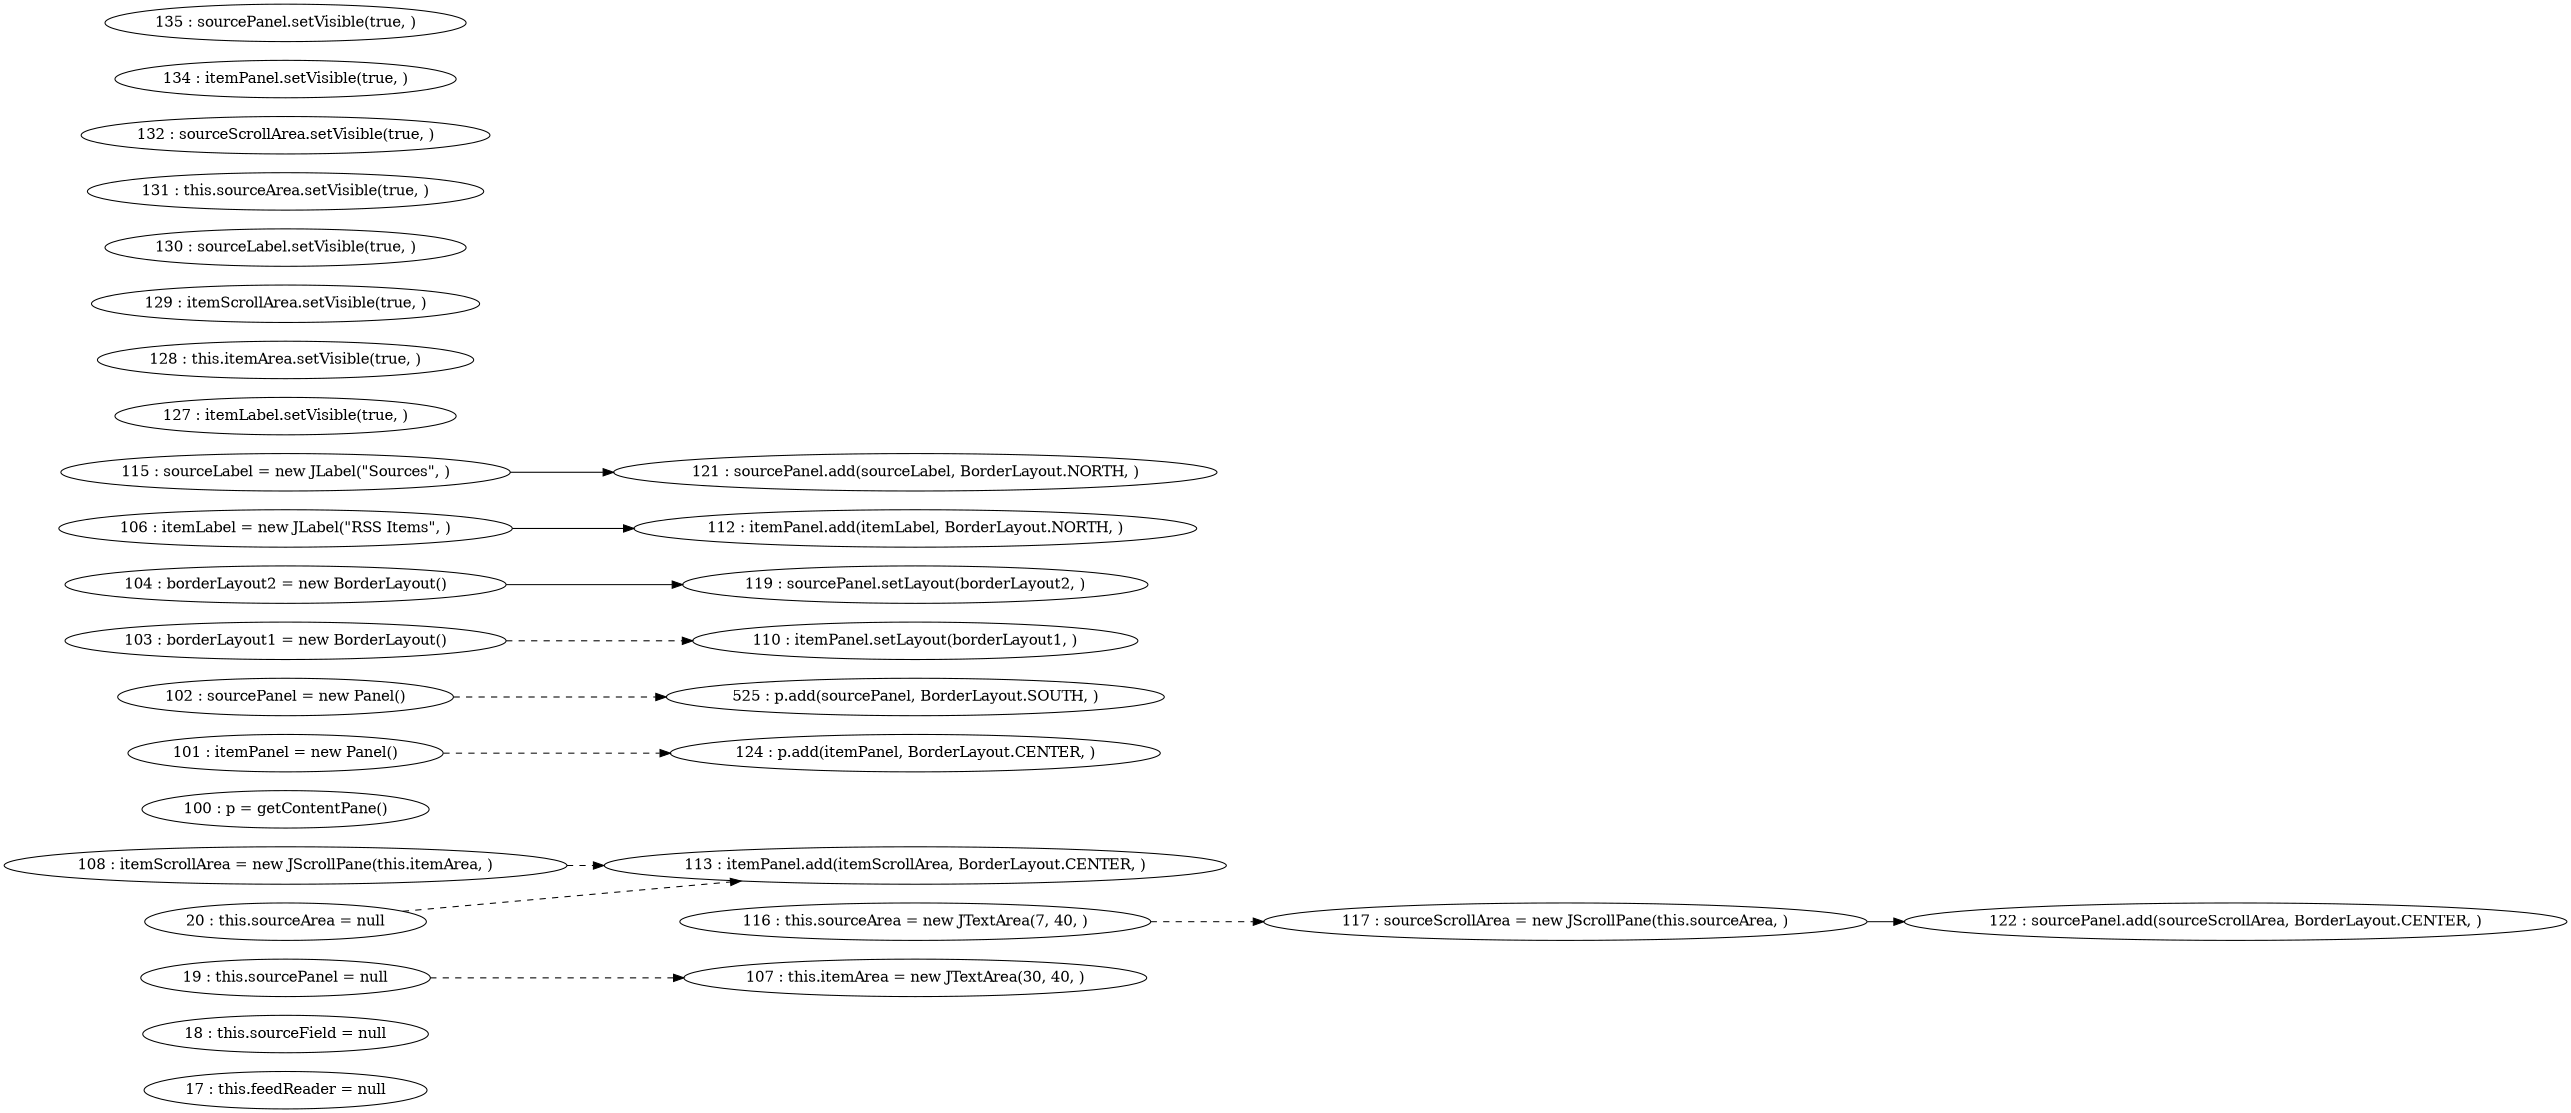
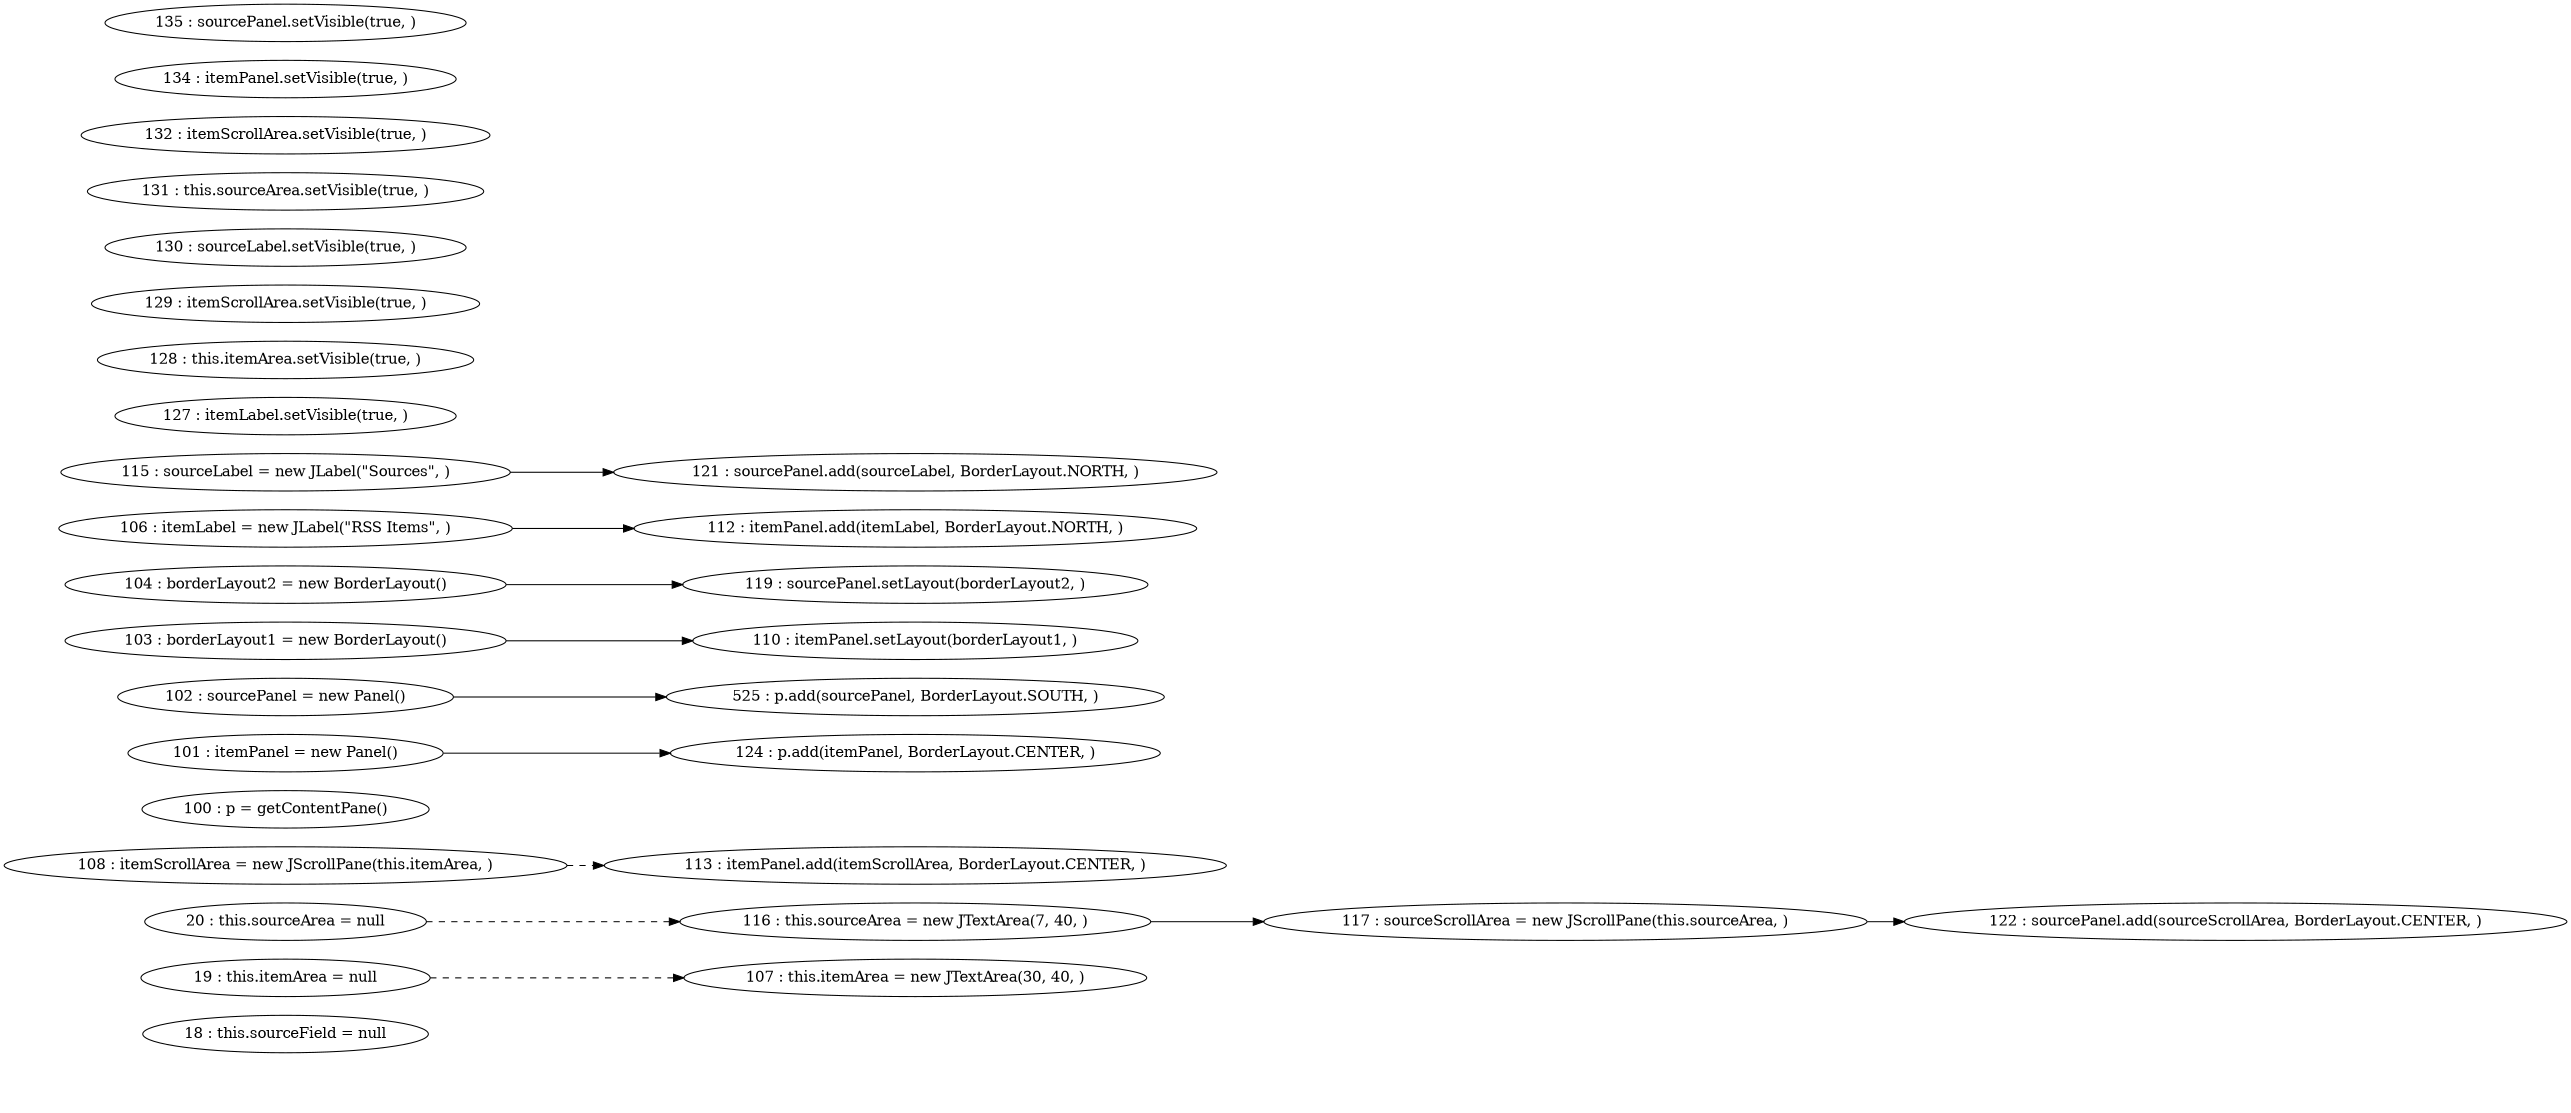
  digraph {
    rankdir=LR
-   "17 : this.feedReader = null"
    "18 : this.sourceField = null"
-   "19 : this.itemArea = null" [label="19 : this.sourcePanel = null"]
+   "19 : this.itemArea = null"
    "107 : this.itemArea = new JTextArea(30, 40, )"
    "108 : itemScrollArea = new JScrollPane(this.itemArea, )"
    "113 : itemPanel.add(itemScrollArea, BorderLayout.CENTER, )"
    "20 : this.sourceArea = null"
    "116 : this.sourceArea = new JTextArea(7, 40, )"
    "117 : sourceScrollArea = new JScrollPane(this.sourceArea, )"
    "122 : sourcePanel.add(sourceScrollArea, BorderLayout.CENTER, )"
    "100 : p = getContentPane()"
    "101 : itemPanel = new Panel()"
    "124 : p.add(itemPanel, BorderLayout.CENTER, )"
    n14 [label="525 : p.add(sourcePanel, BorderLayout.SOUTH, )"]
    "102 : sourcePanel = new Panel()"
    "103 : borderLayout1 = new BorderLayout()"
    "110 : itemPanel.setLayout(borderLayout1, )"
    "104 : borderLayout2 = new BorderLayout()"
    "119 : sourcePanel.setLayout(borderLayout2, )"
    "106 : itemLabel = new JLabel(\"RSS Items\", )"
    "112 : itemPanel.add(itemLabel, BorderLayout.NORTH, )"
    "115 : sourceLabel = new JLabel(\"Sources\", )"
    "121 : sourcePanel.add(sourceLabel, BorderLayout.NORTH, )"
    "127 : itemLabel.setVisible(true, )"
    "128 : this.itemArea.setVisible(true, )"
    "129 : itemScrollArea.setVisible(true, )"
    "130 : sourceLabel.setVisible(true, )"
    "131 : this.sourceArea.setVisible(true, )"
-   "132 : sourceScrollArea.setVisible(true, )"
+   "132 : sourceScrollArea.setVisible(true, )" [label="132 : itemScrollArea.setVisible(true, )"]
    "134 : itemPanel.setVisible(true, )"
    "135 : sourcePanel.setVisible(true, )"
    "19 : this.itemArea = null" -> "107 : this.itemArea = new JTextArea(30, 40, )" [style=dashed]
    "108 : itemScrollArea = new JScrollPane(this.itemArea, )" -> "113 : itemPanel.add(itemScrollArea, BorderLayout.CENTER, )" [style=dashed]
-   "20 : this.sourceArea = null" -> "113 : itemPanel.add(itemScrollArea, BorderLayout.CENTER, )" [style=dashed]
-   "116 : this.sourceArea = new JTextArea(7, 40, )" -> "117 : sourceScrollArea = new JScrollPane(this.sourceArea, )" [style=dashed]
+   "20 : this.sourceArea = null" -> "116 : this.sourceArea = new JTextArea(7, 40, )" [style=dashed]
+   "116 : this.sourceArea = new JTextArea(7, 40, )" -> "117 : sourceScrollArea = new JScrollPane(this.sourceArea, )"
    "117 : sourceScrollArea = new JScrollPane(this.sourceArea, )" -> "122 : sourcePanel.add(sourceScrollArea, BorderLayout.CENTER, )"
-   "101 : itemPanel = new Panel()" -> "124 : p.add(itemPanel, BorderLayout.CENTER, )" [style=dashed]
-   "102 : sourcePanel = new Panel()" -> n14 [style=dashed]
-   "103 : borderLayout1 = new BorderLayout()" -> "110 : itemPanel.setLayout(borderLayout1, )" [style=dashed]
+   "101 : itemPanel = new Panel()" -> "124 : p.add(itemPanel, BorderLayout.CENTER, )"
+   "102 : sourcePanel = new Panel()" -> n14
+   "103 : borderLayout1 = new BorderLayout()" -> "110 : itemPanel.setLayout(borderLayout1, )"
    "104 : borderLayout2 = new BorderLayout()" -> "119 : sourcePanel.setLayout(borderLayout2, )"
    "106 : itemLabel = new JLabel(\"RSS Items\", )" -> "112 : itemPanel.add(itemLabel, BorderLayout.NORTH, )"
    "115 : sourceLabel = new JLabel(\"Sources\", )" -> "121 : sourcePanel.add(sourceLabel, BorderLayout.NORTH, )"
  }
